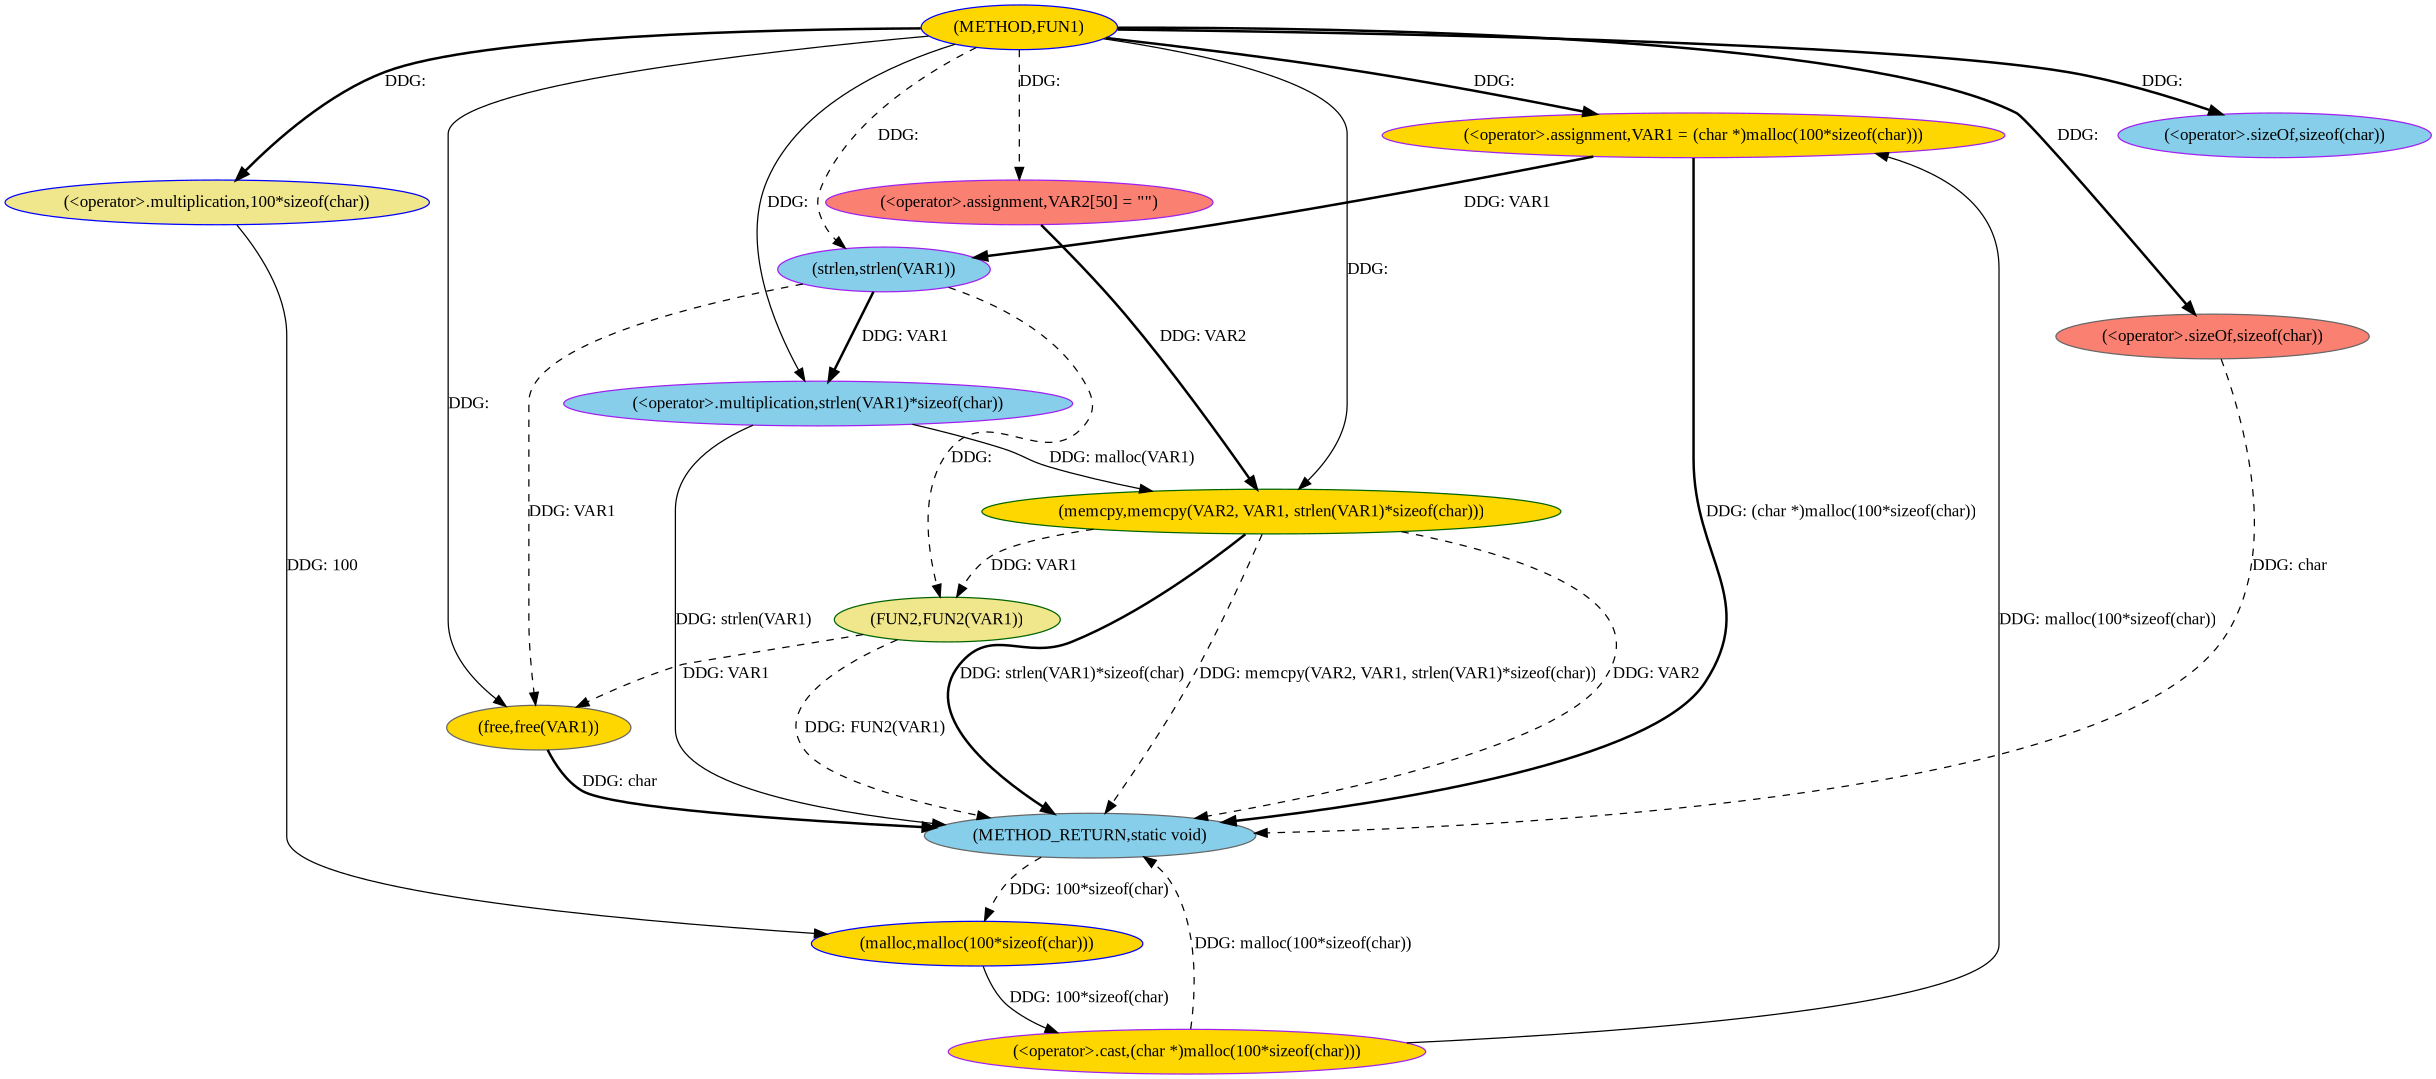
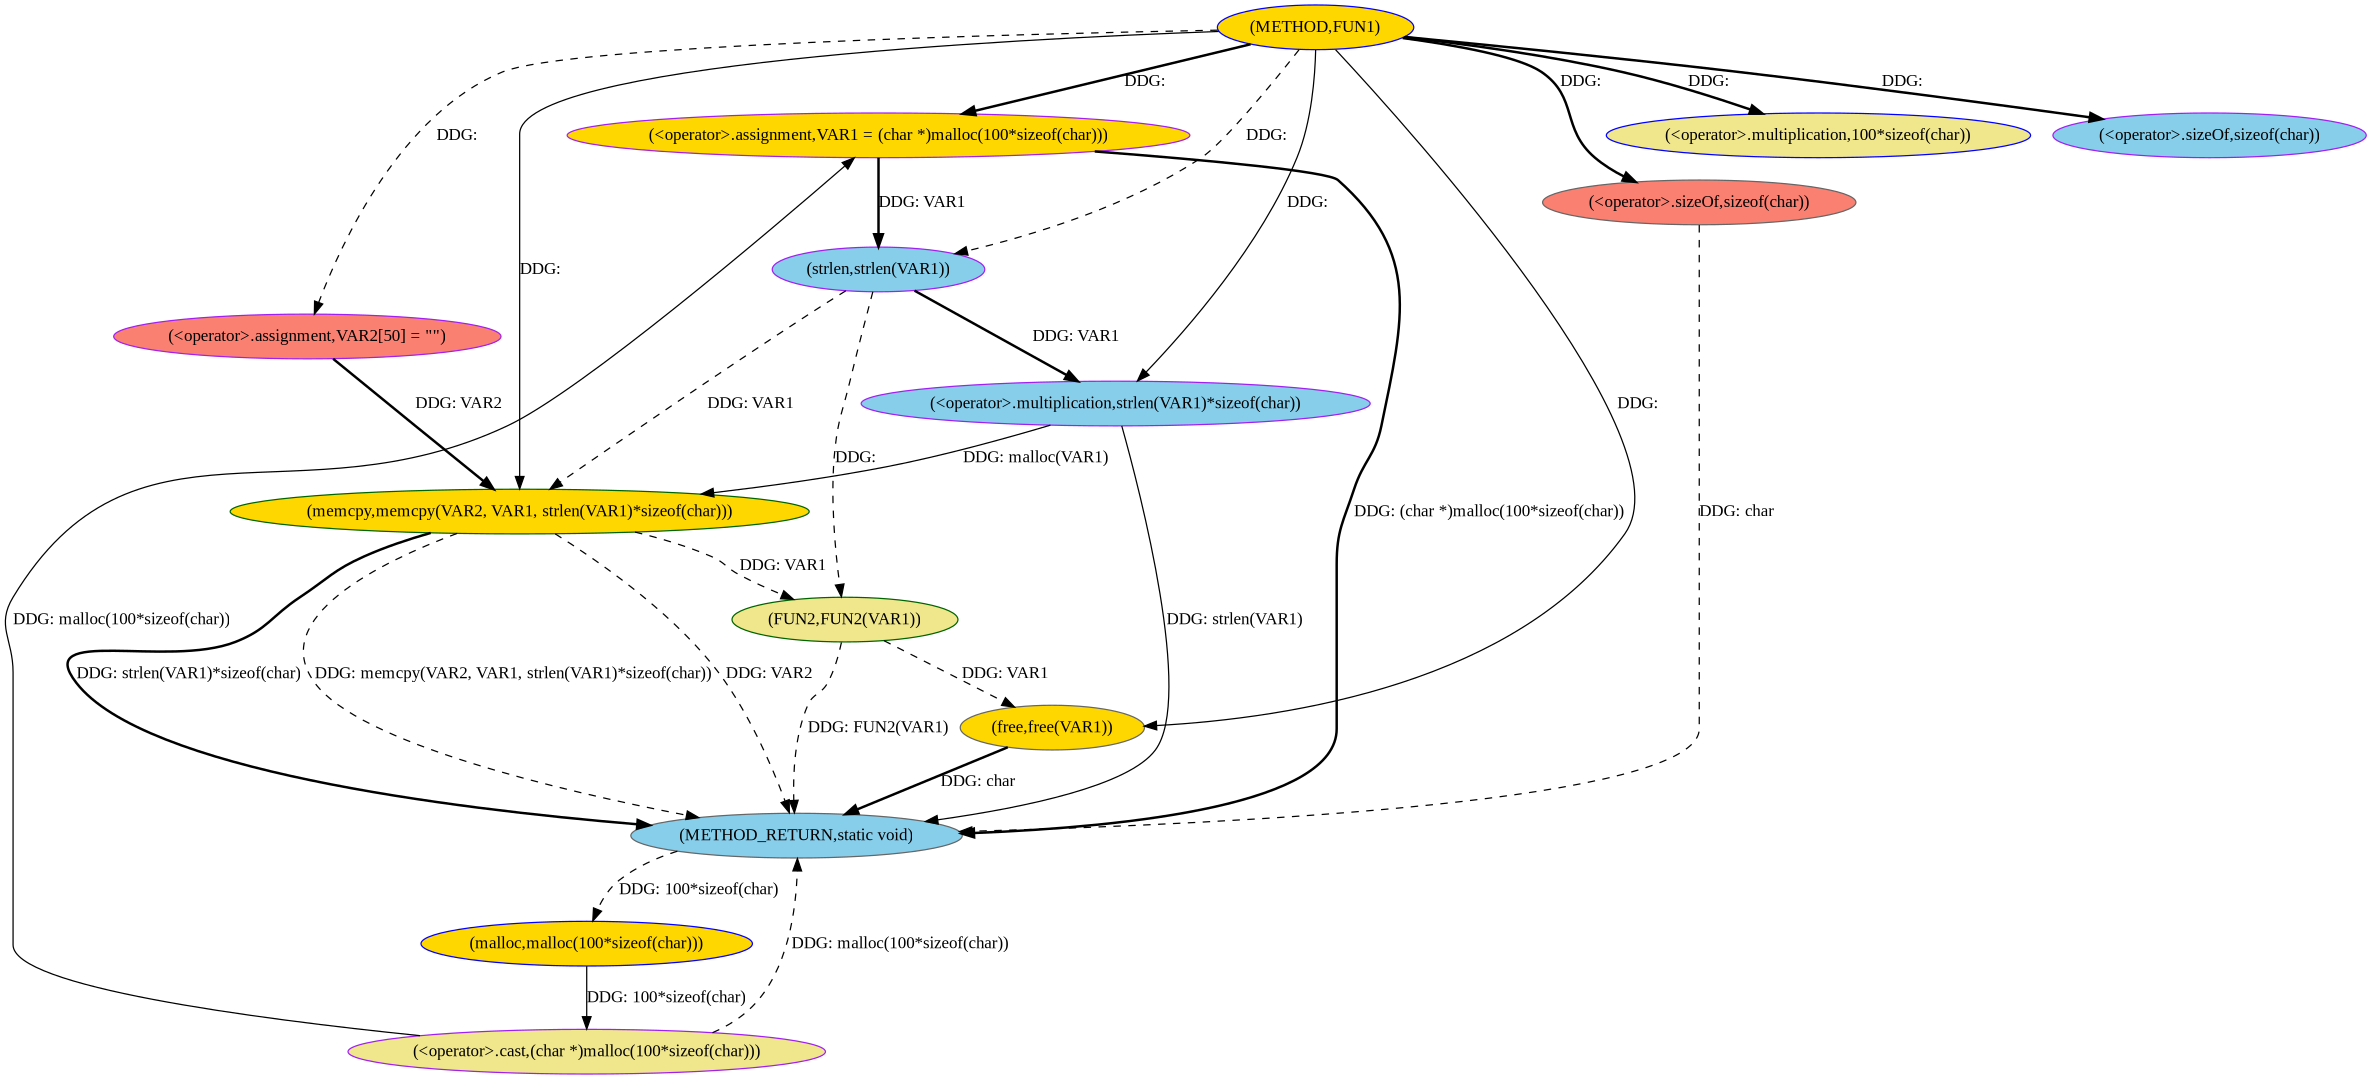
  digraph {
    fontname="Liberation Serif"
    node [color=purple fillcolor=gold fontname="Liberation Serif" style=filled]
    edge [fontname="Liberation Serif" style=dashed]
    n1 [color=blue label="(METHOD,FUN1)"]
    n2 [label="(<operator>.assignment,VAR1 = (char *)malloc(100*sizeof(char)))"]
    n3 [color=blue fillcolor=khaki label="(<operator>.multiplication,100*sizeof(char))"]
    n4 [fillcolor=skyblue label="(<operator>.sizeOf,sizeof(char))"]
    n5 [fillcolor=salmon label="(<operator>.assignment,VAR2[50] = \"\")"]
    n6 [color=darkgreen label="(memcpy,memcpy(VAR2, VAR1, strlen(VAR1)*sizeof(char)))"]
    n7 [fillcolor=skyblue label="(<operator>.multiplication,strlen(VAR1)*sizeof(char))"]
    n8 [fillcolor=skyblue label="(strlen,strlen(VAR1))"]
    n9 [color=gray40 fillcolor=salmon label="(<operator>.sizeOf,sizeof(char))"]
    n10 [color=gray40 label="(free,free(VAR1))"]
    n11 [color=gray40 fillcolor=skyblue label="(METHOD_RETURN,static void)"]
    n12 [color=blue label="(malloc,malloc(100*sizeof(char)))"]
    n13 [color=darkgreen fillcolor=khaki label="(FUN2,FUN2(VAR1))"]
-   n14 [label="(<operator>.cast,(char *)malloc(100*sizeof(char)))"]
+   n14 [fillcolor=khaki label="(<operator>.cast,(char *)malloc(100*sizeof(char)))"]
    n1 -> n2 [label="DDG: " style=bold]
    n1 -> n3 [label="DDG: " style=bold]
    n1 -> n4 [label="DDG: " style=bold]
    n1 -> n5 [label="DDG: "]
    n1 -> n6 [label="DDG: " style=solid]
    n1 -> n7 [label="DDG: " style=solid]
    n1 -> n8 [label="DDG: "]
    n1 -> n9 [label="DDG: " style=bold]
    n1 -> n10 [label="DDG: " style=solid]
    n2 -> n8 [label="DDG: VAR1" style=bold]
    n2 -> n11 [label="DDG: (char *)malloc(100*sizeof(char))" style=bold]
-   n3 -> n12 [label="DDG: 100" style=solid]
    n5 -> n6 [label="DDG: VAR2" style=bold]
    n6 -> n11 [label="DDG: memcpy(VAR2, VAR1, strlen(VAR1)*sizeof(char))"]
    n6 -> n11 [label="DDG: VAR2"]
    n6 -> n11 [label="DDG: strlen(VAR1)*sizeof(char)" style=bold]
    n6 -> n13 [label="DDG: VAR1"]
    n7 -> n6 [label="DDG: malloc(VAR1)" style=solid]
    n7 -> n11 [label="DDG: strlen(VAR1)" style=solid]
-   n8 -> n10 [label="DDG: VAR1"]
+   n8 -> n6 [label="DDG: VAR1"]
    n8 -> n7 [label="DDG: VAR1" style=bold]
    n8 -> n13 [label="DDG: "]
    n9 -> n11 [label="DDG: char"]
    n10 -> n11 [label="DDG: char" style=bold]
    n11 -> n12 [label="DDG: 100*sizeof(char)"]
    n12 -> n14 [label="DDG: 100*sizeof(char)" style=solid]
    n13 -> n10 [label="DDG: VAR1"]
    n13 -> n11 [label="DDG: FUN2(VAR1)"]
    n14 -> n2 [label="DDG: malloc(100*sizeof(char))" style=solid]
    n14 -> n11 [label="DDG: malloc(100*sizeof(char))"]
  }
